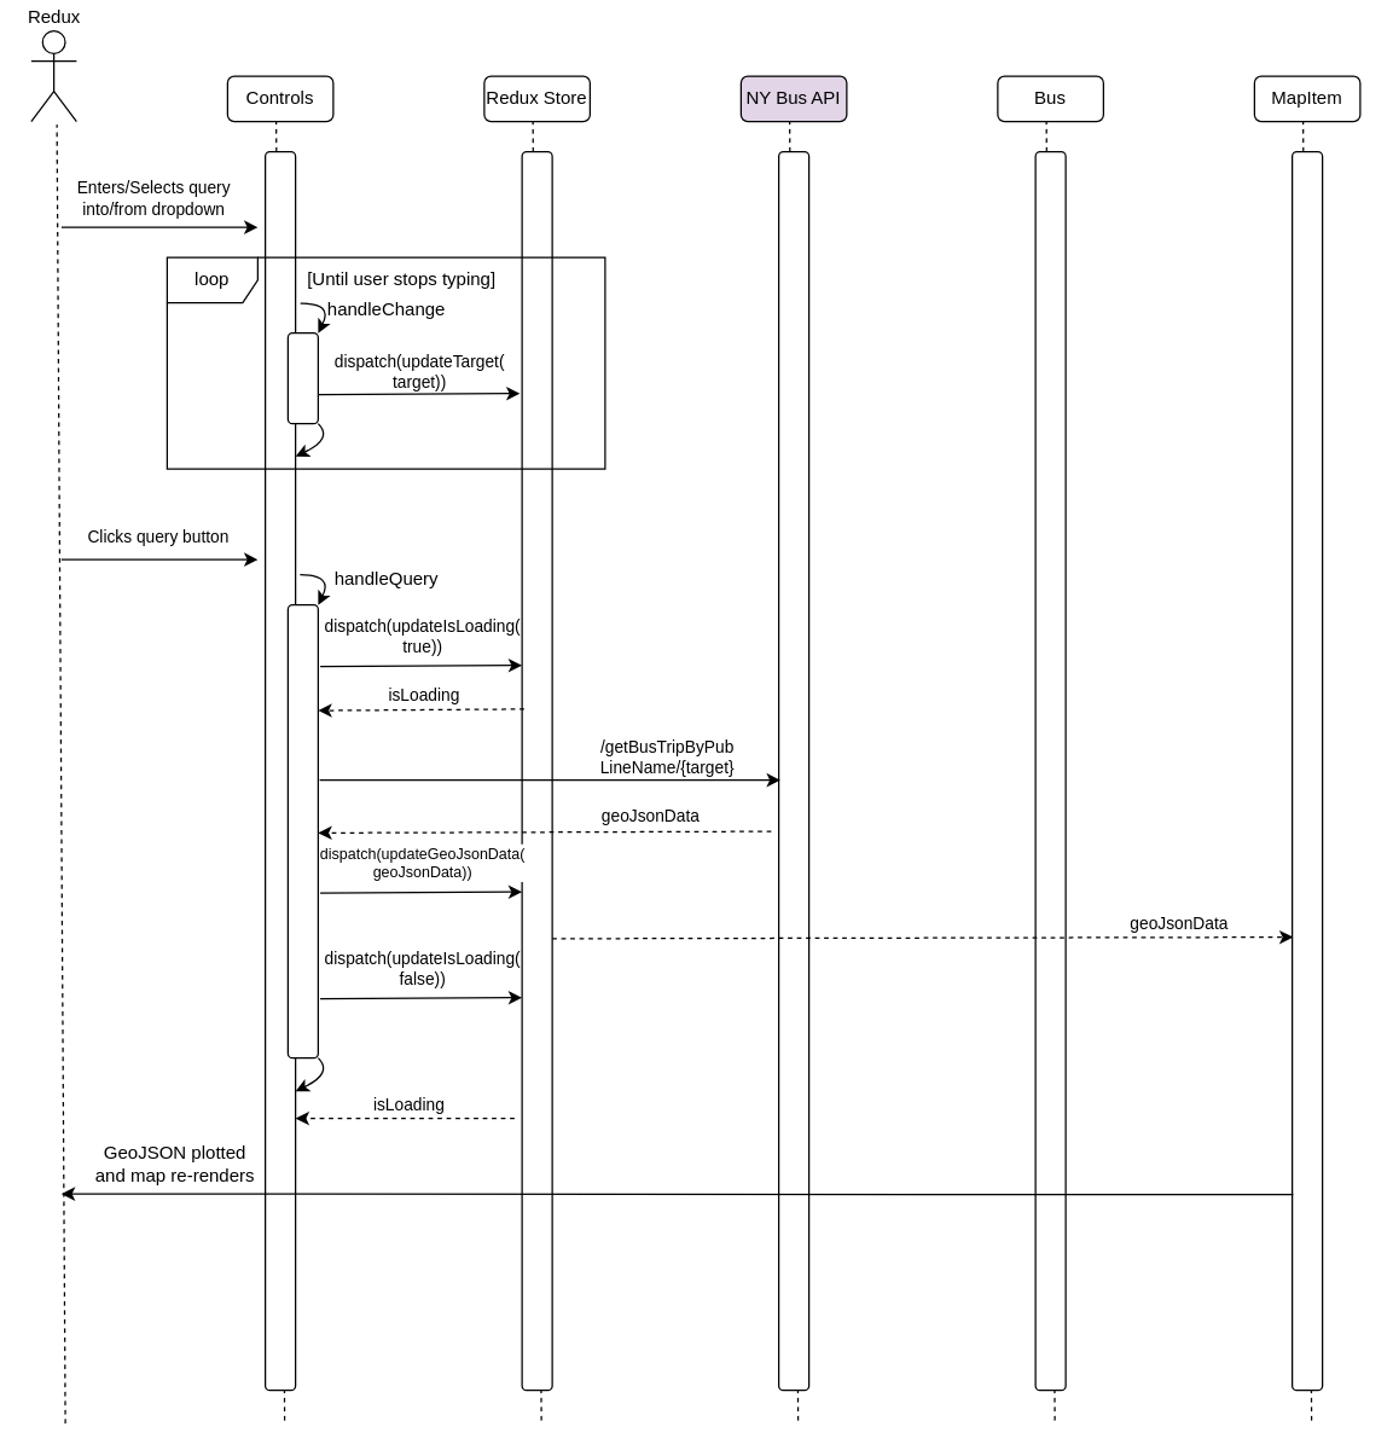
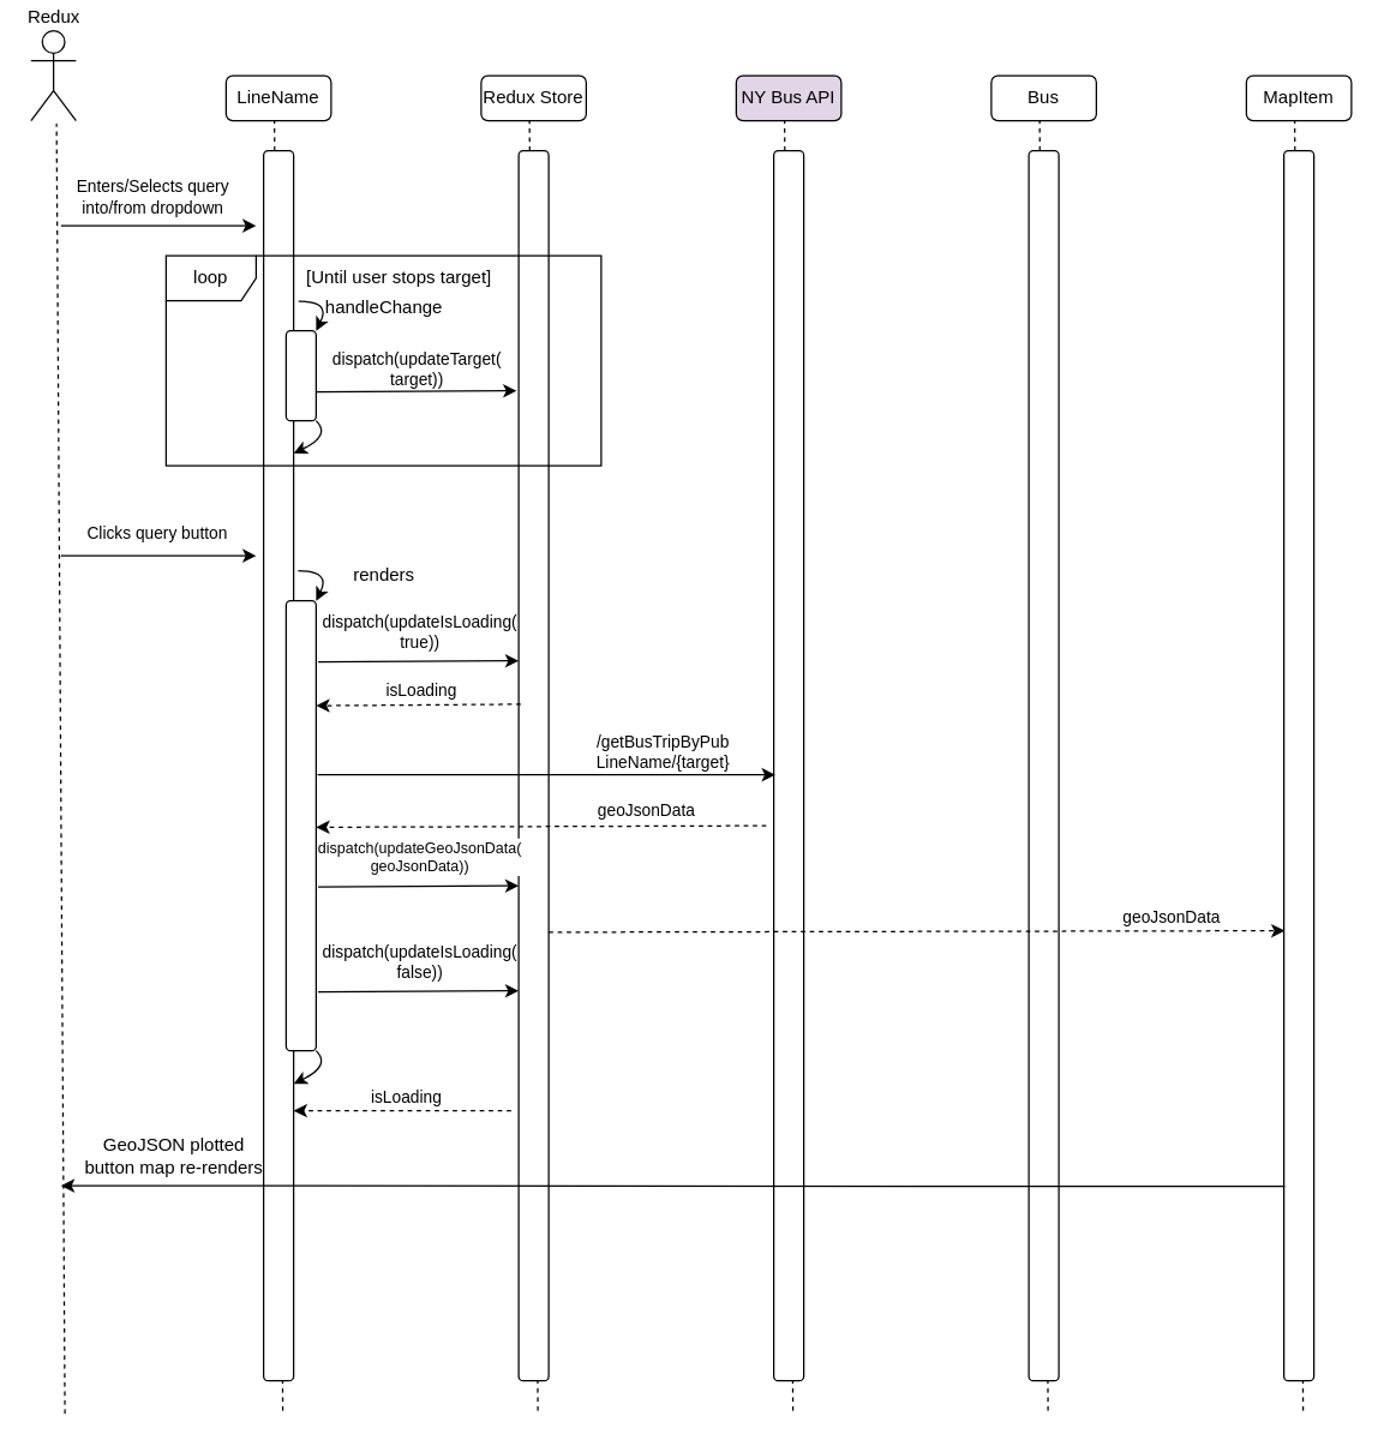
  <mxCell id="0" />
  <mxCell id="1" parent="0" />
  <mxCell id="2" value="Redux" style="shape=umlActor;verticalLabelPosition=top;verticalAlign=bottom;html=1;outlineConnect=0;labelPosition=center;align=center;" parent="1" vertex="1"><mxGeometry x="20" y="20" width="30" height="60" as="geometry" /></mxCell>
  <mxCell id="3" value="" style="endArrow=none;dashed=1;html=1;rounded=0;" parent="1" edge="1"><mxGeometry width="50" height="50" relative="1" as="geometry"><mxPoint x="42.59" y="942" as="sourcePoint" /><mxPoint x="37" y="82" as="targetPoint" /></mxGeometry></mxCell>
- <mxCell id="4" value="Controls" style="rounded=1;whiteSpace=wrap;html=1;" parent="1" vertex="1"><mxGeometry x="150" y="50" width="70" height="30" as="geometry" /></mxCell>
+ <mxCell id="4" value="LineName" style="rounded=1;whiteSpace=wrap;html=1;" parent="1" vertex="1"><mxGeometry x="150" y="50" width="70" height="30" as="geometry" /></mxCell>
  <mxCell id="5" value="" style="endArrow=none;dashed=1;html=1;rounded=0;" parent="1" source="15" edge="1"><mxGeometry width="50" height="50" relative="1" as="geometry"><mxPoint x="187.8" y="940" as="sourcePoint" /><mxPoint x="182.21" y="80" as="targetPoint" /></mxGeometry></mxCell>
  <mxCell id="6" value="Redux Store" style="rounded=1;whiteSpace=wrap;html=1;" parent="1" vertex="1"><mxGeometry x="320" y="50" width="70" height="30" as="geometry" /></mxCell>
  <mxCell id="7" value="" style="endArrow=none;dashed=1;html=1;rounded=0;" parent="1" edge="1"><mxGeometry width="50" height="50" relative="1" as="geometry"><mxPoint x="357.8" y="940" as="sourcePoint" /><mxPoint x="352.21" y="80" as="targetPoint" /></mxGeometry></mxCell>
  <mxCell id="8" value="NY Bus API" style="rounded=1;whiteSpace=wrap;html=1;fillColor=#e1d5e7;" parent="1" vertex="1"><mxGeometry x="490" y="50" width="70" height="30" as="geometry" /></mxCell>
  <mxCell id="9" value="" style="endArrow=none;dashed=1;html=1;rounded=0;" parent="1" source="18" edge="1"><mxGeometry width="50" height="50" relative="1" as="geometry"><mxPoint x="527.8" y="940" as="sourcePoint" /><mxPoint x="522.21" y="80" as="targetPoint" /></mxGeometry></mxCell>
  <mxCell id="10" value="Bus" style="rounded=1;whiteSpace=wrap;html=1;" parent="1" vertex="1"><mxGeometry x="660" y="50" width="70" height="30" as="geometry" /></mxCell>
  <mxCell id="11" value="" style="endArrow=none;dashed=1;html=1;rounded=0;" parent="1" source="20" edge="1"><mxGeometry width="50" height="50" relative="1" as="geometry"><mxPoint x="697.8" y="940" as="sourcePoint" /><mxPoint x="692.21" y="80" as="targetPoint" /></mxGeometry></mxCell>
  <mxCell id="12" value="MapItem" style="rounded=1;whiteSpace=wrap;html=1;" parent="1" vertex="1"><mxGeometry x="830" y="50" width="70" height="30" as="geometry" /></mxCell>
  <mxCell id="13" value="" style="endArrow=none;dashed=1;html=1;rounded=0;" parent="1" source="54" edge="1"><mxGeometry width="50" height="50" relative="1" as="geometry"><mxPoint x="867.8" y="940" as="sourcePoint" /><mxPoint x="862.21" y="80" as="targetPoint" /></mxGeometry></mxCell>
  <mxCell id="14" value="" style="endArrow=none;dashed=1;html=1;rounded=0;" parent="1" target="15" edge="1"><mxGeometry width="50" height="50" relative="1" as="geometry"><mxPoint x="187.8" y="940" as="sourcePoint" /><mxPoint x="182.21" y="80" as="targetPoint" /></mxGeometry></mxCell>
  <mxCell id="15" value="" style="rounded=1;whiteSpace=wrap;html=1;" parent="1" vertex="1"><mxGeometry x="175" y="100" width="20" height="820" as="geometry" /></mxCell>
  <mxCell id="16" value="" style="rounded=1;whiteSpace=wrap;html=1;" parent="1" vertex="1"><mxGeometry x="345" y="100" width="20" height="820" as="geometry" /></mxCell>
  <mxCell id="17" value="" style="endArrow=none;dashed=1;html=1;rounded=0;" parent="1" target="18" edge="1"><mxGeometry width="50" height="50" relative="1" as="geometry"><mxPoint x="527.8" y="940" as="sourcePoint" /><mxPoint x="522.21" y="80" as="targetPoint" /></mxGeometry></mxCell>
  <mxCell id="18" value="" style="rounded=1;whiteSpace=wrap;html=1;" parent="1" vertex="1"><mxGeometry x="515" y="100" width="20" height="820" as="geometry" /></mxCell>
  <mxCell id="19" value="" style="endArrow=none;dashed=1;html=1;rounded=0;" parent="1" target="20" edge="1"><mxGeometry width="50" height="50" relative="1" as="geometry"><mxPoint x="697.8" y="940" as="sourcePoint" /><mxPoint x="692.21" y="80" as="targetPoint" /></mxGeometry></mxCell>
  <mxCell id="20" value="" style="rounded=1;whiteSpace=wrap;html=1;" parent="1" vertex="1"><mxGeometry x="685" y="100" width="20" height="820" as="geometry" /></mxCell>
  <mxCell id="21" value="" style="endArrow=classic;html=1;rounded=0;" parent="1" edge="1"><mxGeometry width="50" height="50" relative="1" as="geometry"><mxPoint x="40" y="150" as="sourcePoint" /><mxPoint x="170" y="150" as="targetPoint" /></mxGeometry></mxCell>
  <mxCell id="22" value="Enters/Selects query&lt;div&gt;into/from dropdown&lt;/div&gt;" style="edgeLabel;html=1;align=center;verticalAlign=middle;resizable=0;points=[];" parent="21" vertex="1" connectable="0"><mxGeometry x="-0.262" y="3" relative="1" as="geometry"><mxPoint x="12" y="-17" as="offset" /></mxGeometry></mxCell>
  <mxCell id="23" value="loop" style="shape=umlFrame;whiteSpace=wrap;html=1;pointerEvents=0;" parent="1" vertex="1"><mxGeometry x="110" y="170" width="290" height="140" as="geometry" /></mxCell>
- <mxCell id="24" value="[Until user stops typing]" style="text;html=1;align=center;verticalAlign=middle;resizable=0;points=[];autosize=1;strokeColor=none;fillColor=none;" parent="1" vertex="1"><mxGeometry x="190" y="170" width="150" height="30" as="geometry" /></mxCell>
+ <mxCell id="24" value="[Until user stops target]" style="text;html=1;align=center;verticalAlign=middle;resizable=0;points=[];autosize=1;strokeColor=none;fillColor=none;" parent="1" vertex="1"><mxGeometry x="190" y="170" width="150" height="30" as="geometry" /></mxCell>
  <mxCell id="25" value="" style="rounded=1;whiteSpace=wrap;html=1;" parent="1" vertex="1"><mxGeometry x="190" y="220" width="20" height="60" as="geometry" /></mxCell>
  <mxCell id="26" value="" style="curved=1;endArrow=classic;html=1;rounded=0;exitX=0.055;exitY=1.015;exitDx=0;exitDy=0;exitPerimeter=0;entryX=1;entryY=0;entryDx=0;entryDy=0;" parent="1" source="24" target="25" edge="1"><mxGeometry width="50" height="50" relative="1" as="geometry"><mxPoint x="220" y="265" as="sourcePoint" /><mxPoint x="270" y="215" as="targetPoint" /><Array as="points"><mxPoint x="220" y="200" /></Array></mxGeometry></mxCell>
  <mxCell id="27" value="" style="curved=1;endArrow=classic;html=1;rounded=0;exitX=0.055;exitY=1.015;exitDx=0;exitDy=0;exitPerimeter=0;entryX=1.002;entryY=0.246;entryDx=0;entryDy=0;entryPerimeter=0;" parent="1" target="15" edge="1"><mxGeometry width="50" height="50" relative="1" as="geometry"><mxPoint x="210" y="280" as="sourcePoint" /><mxPoint x="222" y="300" as="targetPoint" /><Array as="points"><mxPoint x="220" y="290" /></Array></mxGeometry></mxCell>
  <mxCell id="28" value="handleChange" style="text;html=1;align=center;verticalAlign=middle;resizable=0;points=[];autosize=1;strokeColor=none;fillColor=none;" parent="1" vertex="1"><mxGeometry x="205" y="190" width="100" height="30" as="geometry" /></mxCell>
  <mxCell id="29" value="" style="endArrow=classic;html=1;rounded=0;exitX=1;exitY=0.5;exitDx=0;exitDy=0;entryX=-0.068;entryY=0.182;entryDx=0;entryDy=0;entryPerimeter=0;" parent="1" edge="1"><mxGeometry width="50" height="50" relative="1" as="geometry"><mxPoint x="210" y="260.76" as="sourcePoint" /><mxPoint x="343.64" y="260" as="targetPoint" /></mxGeometry></mxCell>
  <mxCell id="30" value="dispatch(updateTarget(&lt;div&gt;target))&lt;/div&gt;" style="edgeLabel;html=1;align=center;verticalAlign=middle;resizable=0;points=[];" parent="29" vertex="1" connectable="0"><mxGeometry x="-0.215" relative="1" as="geometry"><mxPoint x="15" y="-15" as="offset" /></mxGeometry></mxCell>
  <mxCell id="31" value="" style="endArrow=classic;html=1;rounded=0;" parent="1" edge="1"><mxGeometry width="50" height="50" relative="1" as="geometry"><mxPoint x="40" y="370" as="sourcePoint" /><mxPoint x="170" y="370" as="targetPoint" /></mxGeometry></mxCell>
  <mxCell id="32" value="Clicks query button" style="edgeLabel;html=1;align=center;verticalAlign=middle;resizable=0;points=[];" parent="31" vertex="1" connectable="0"><mxGeometry x="-0.262" y="3" relative="1" as="geometry"><mxPoint x="15" y="-13" as="offset" /></mxGeometry></mxCell>
  <mxCell id="33" value="" style="rounded=1;whiteSpace=wrap;html=1;" parent="1" vertex="1"><mxGeometry x="190" y="400" width="20" height="300" as="geometry" /></mxCell>
  <mxCell id="34" value="" style="curved=1;endArrow=classic;html=1;rounded=0;exitX=0.055;exitY=1.015;exitDx=0;exitDy=0;exitPerimeter=0;entryX=1;entryY=0;entryDx=0;entryDy=0;" parent="1" target="33" edge="1"><mxGeometry width="50" height="50" relative="1" as="geometry"><mxPoint x="198" y="380" as="sourcePoint" /><mxPoint x="270" y="395" as="targetPoint" /><Array as="points"><mxPoint x="220" y="380" /></Array></mxGeometry></mxCell>
  <mxCell id="35" value="" style="curved=1;endArrow=classic;html=1;rounded=0;exitX=0.055;exitY=1.015;exitDx=0;exitDy=0;exitPerimeter=0;entryX=1.002;entryY=0.246;entryDx=0;entryDy=0;entryPerimeter=0;" parent="1" edge="1"><mxGeometry width="50" height="50" relative="1" as="geometry"><mxPoint x="210" y="700" as="sourcePoint" /><mxPoint x="195" y="722" as="targetPoint" /><Array as="points"><mxPoint x="220" y="710" /></Array></mxGeometry></mxCell>
- <mxCell id="36" value="handleQuery" style="text;html=1;align=center;verticalAlign=middle;resizable=0;points=[];autosize=1;strokeColor=none;fillColor=none;" parent="1" vertex="1"><mxGeometry x="210" y="368" width="90" height="30" as="geometry" /></mxCell>
+ <mxCell id="36" value="renders" style="text;html=1;align=center;verticalAlign=middle;resizable=0;points=[];autosize=1;strokeColor=none;fillColor=none;" parent="1" vertex="1"><mxGeometry x="210" y="368" width="90" height="30" as="geometry" /></mxCell>
  <mxCell id="37" value="" style="endArrow=classic;html=1;rounded=0;exitX=1;exitY=0.5;exitDx=0;exitDy=0;entryX=-0.068;entryY=0.182;entryDx=0;entryDy=0;entryPerimeter=0;" parent="1" edge="1"><mxGeometry width="50" height="50" relative="1" as="geometry"><mxPoint x="211.36" y="440.76" as="sourcePoint" /><mxPoint x="345" y="440" as="targetPoint" /></mxGeometry></mxCell>
  <mxCell id="38" value="dispatch(updateIsLoading(&lt;div&gt;true))&lt;/div&gt;" style="edgeLabel;html=1;align=center;verticalAlign=middle;resizable=0;points=[];" parent="37" vertex="1" connectable="0"><mxGeometry x="-0.215" relative="1" as="geometry"><mxPoint x="15" y="-20" as="offset" /></mxGeometry></mxCell>
  <mxCell id="39" value="" style="endArrow=classic;dashed=1;html=1;rounded=0;endFill=1;exitX=0.07;exitY=0.45;exitDx=0;exitDy=0;exitPerimeter=0;" parent="1" source="16" edge="1"><mxGeometry width="50" height="50" relative="1" as="geometry"><mxPoint x="340" y="470" as="sourcePoint" /><mxPoint x="210" y="470" as="targetPoint" /></mxGeometry></mxCell>
  <mxCell id="40" value="isLoading" style="edgeLabel;html=1;align=center;verticalAlign=middle;resizable=0;points=[];" parent="39" vertex="1" connectable="0"><mxGeometry x="0.419" y="3" relative="1" as="geometry"><mxPoint x="30" y="-13" as="offset" /></mxGeometry></mxCell>
  <mxCell id="41" value="" style="endArrow=classic;html=1;rounded=0;" parent="1" edge="1"><mxGeometry width="50" height="50" relative="1" as="geometry"><mxPoint x="211" y="516" as="sourcePoint" /><mxPoint x="516" y="516" as="targetPoint" /></mxGeometry></mxCell>
  <mxCell id="42" value="/getBusTripByPub&lt;div&gt;LineName/{target}&lt;/div&gt;" style="edgeLabel;html=1;align=center;verticalAlign=middle;resizable=0;points=[];" parent="41" vertex="1" connectable="0"><mxGeometry x="0.163" relative="1" as="geometry"><mxPoint x="52" y="-16" as="offset" /></mxGeometry></mxCell>
  <mxCell id="43" value="" style="endArrow=classic;dashed=1;html=1;rounded=0;endFill=1;" parent="1" edge="1"><mxGeometry width="50" height="50" relative="1" as="geometry"><mxPoint x="510" y="550" as="sourcePoint" /><mxPoint x="210" y="551" as="targetPoint" /></mxGeometry></mxCell>
  <mxCell id="44" value="geoJsonData" style="edgeLabel;html=1;align=center;verticalAlign=middle;resizable=0;points=[];" parent="43" vertex="1" connectable="0"><mxGeometry x="0.419" y="3" relative="1" as="geometry"><mxPoint x="132" y="-14" as="offset" /></mxGeometry></mxCell>
  <mxCell id="45" value="" style="endArrow=classic;html=1;rounded=0;exitX=1;exitY=0.5;exitDx=0;exitDy=0;entryX=-0.068;entryY=0.182;entryDx=0;entryDy=0;entryPerimeter=0;" parent="1" edge="1"><mxGeometry width="50" height="50" relative="1" as="geometry"><mxPoint x="211.36" y="590.76" as="sourcePoint" /><mxPoint x="345" y="590" as="targetPoint" /></mxGeometry></mxCell>
  <mxCell id="46" value="&lt;font style=&quot;font-size: 10px;&quot;&gt;dispatch(updateGeoJsonData(&lt;/font&gt;&lt;div style=&quot;font-size: 10px;&quot;&gt;&lt;font style=&quot;font-size: 10px;&quot;&gt;geoJsonData))&lt;/font&gt;&lt;/div&gt;" style="edgeLabel;html=1;align=center;verticalAlign=middle;resizable=0;points=[];strokeOpacity=100;" parent="45" vertex="1" connectable="0"><mxGeometry x="-0.215" relative="1" as="geometry"><mxPoint x="15" y="-20" as="offset" /></mxGeometry></mxCell>
  <mxCell id="47" value="" style="endArrow=classic;html=1;rounded=0;exitX=1;exitY=0.5;exitDx=0;exitDy=0;entryX=-0.068;entryY=0.182;entryDx=0;entryDy=0;entryPerimeter=0;" parent="1" edge="1"><mxGeometry width="50" height="50" relative="1" as="geometry"><mxPoint x="211.36" y="660.76" as="sourcePoint" /><mxPoint x="345" y="660" as="targetPoint" /></mxGeometry></mxCell>
  <mxCell id="48" value="dispatch(updateIsLoading(&lt;div&gt;false))&lt;/div&gt;" style="edgeLabel;html=1;align=center;verticalAlign=middle;resizable=0;points=[];" parent="47" vertex="1" connectable="0"><mxGeometry x="-0.215" relative="1" as="geometry"><mxPoint x="15" y="-20" as="offset" /></mxGeometry></mxCell>
  <mxCell id="49" value="" style="endArrow=classic;dashed=1;html=1;rounded=0;exitX=0;exitY=0.609;exitDx=0;exitDy=0;exitPerimeter=0;endFill=1;entryX=0.029;entryY=0.682;entryDx=0;entryDy=0;entryPerimeter=0;" parent="1" edge="1"><mxGeometry width="50" height="50" relative="1" as="geometry"><mxPoint x="365" y="621" as="sourcePoint" /><mxPoint x="855.58" y="620" as="targetPoint" /></mxGeometry></mxCell>
  <mxCell id="50" value="geoJsonData" style="edgeLabel;html=1;align=center;verticalAlign=middle;resizable=0;points=[];" parent="49" vertex="1" connectable="0"><mxGeometry x="0.419" y="3" relative="1" as="geometry"><mxPoint x="67" y="-7" as="offset" /></mxGeometry></mxCell>
  <mxCell id="51" value="" style="endArrow=classic;dashed=1;html=1;rounded=0;endFill=1;" parent="1" edge="1"><mxGeometry width="50" height="50" relative="1" as="geometry"><mxPoint x="340" y="740" as="sourcePoint" /><mxPoint x="195" y="740" as="targetPoint" /></mxGeometry></mxCell>
  <mxCell id="52" value="isLoading" style="edgeLabel;html=1;align=center;verticalAlign=middle;resizable=0;points=[];" parent="51" vertex="1" connectable="0"><mxGeometry x="0.419" y="3" relative="1" as="geometry"><mxPoint x="32" y="-13" as="offset" /></mxGeometry></mxCell>
  <mxCell id="53" value="" style="endArrow=none;dashed=1;html=1;rounded=0;" parent="1" target="54" edge="1"><mxGeometry width="50" height="50" relative="1" as="geometry"><mxPoint x="867.8" y="940" as="sourcePoint" /><mxPoint x="862.21" y="80" as="targetPoint" /></mxGeometry></mxCell>
  <mxCell id="54" value="" style="rounded=1;whiteSpace=wrap;html=1;" parent="1" vertex="1"><mxGeometry x="855" y="100" width="20" height="820" as="geometry" /></mxCell>
  <mxCell id="55" value="" style="endArrow=classic;html=1;rounded=0;exitX=0.029;exitY=0.842;exitDx=0;exitDy=0;exitPerimeter=0;" parent="1" edge="1" source="54"><mxGeometry width="50" height="50" relative="1" as="geometry"><mxPoint x="685" y="790" as="sourcePoint" /><mxPoint x="40" y="790" as="targetPoint" /></mxGeometry></mxCell>
- <mxCell id="56" value="GeoJSON plotted&lt;div&gt;and map re-renders&lt;/div&gt;" style="text;html=1;align=center;verticalAlign=middle;resizable=0;points=[];autosize=1;strokeColor=none;fillColor=none;" parent="1" vertex="1"><mxGeometry x="50" y="750" width="130" height="40" as="geometry" /></mxCell>
+ <mxCell id="56" value="GeoJSON plotted&lt;div&gt;button map re-renders&lt;/div&gt;" style="text;html=1;align=center;verticalAlign=middle;resizable=0;points=[];autosize=1;strokeColor=none;fillColor=none;" parent="1" vertex="1"><mxGeometry x="50" y="750" width="130" height="40" as="geometry" /></mxCell>
